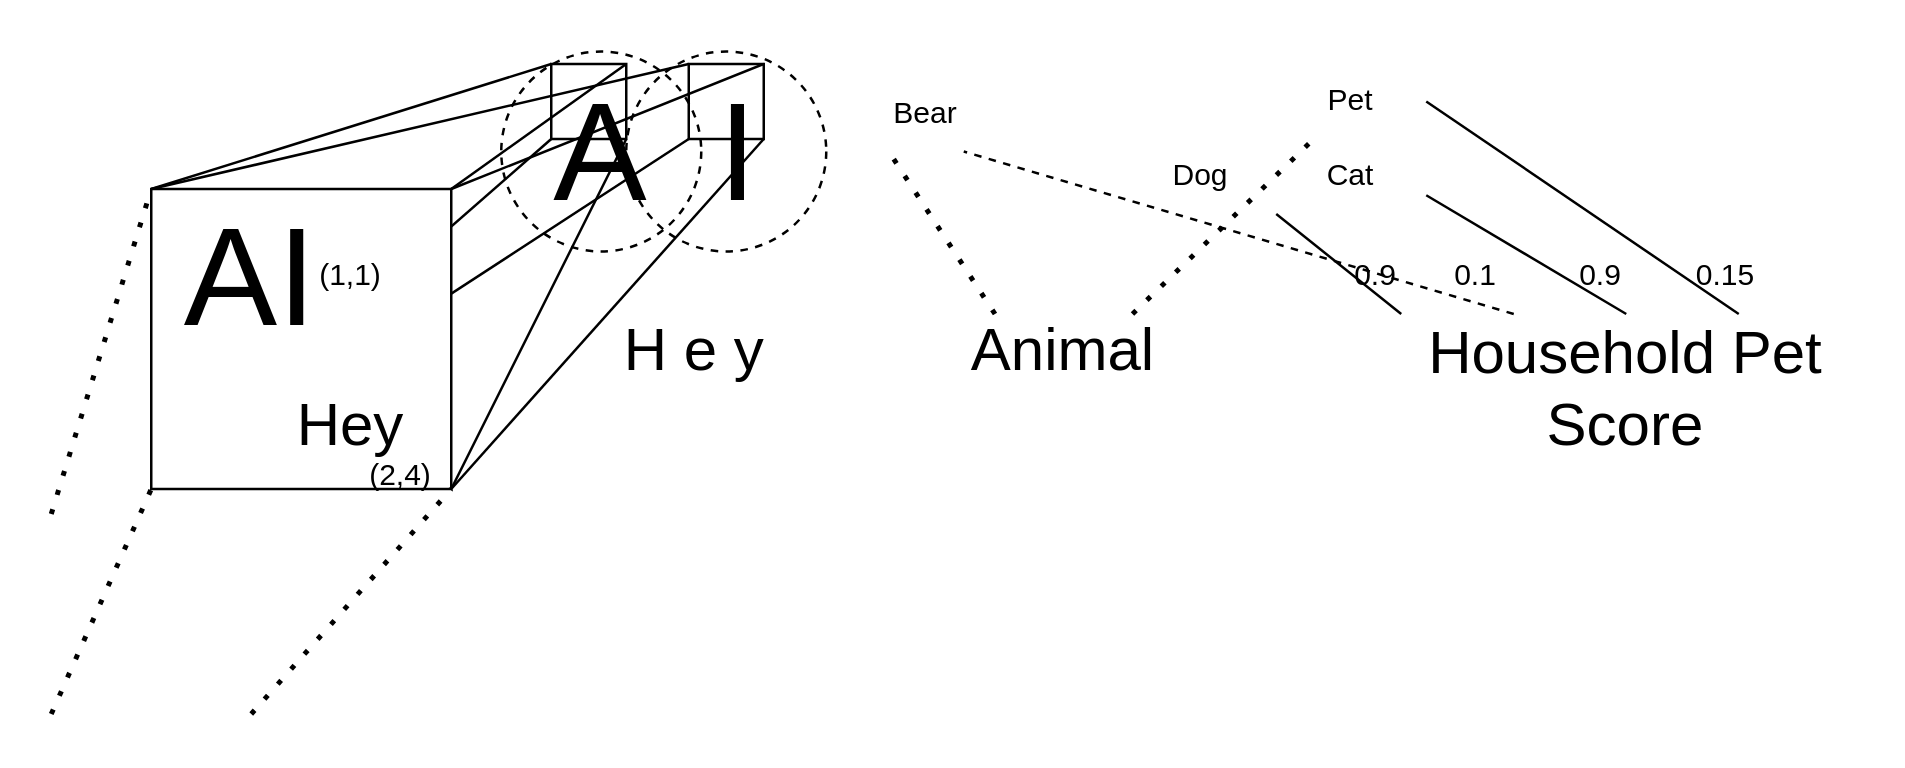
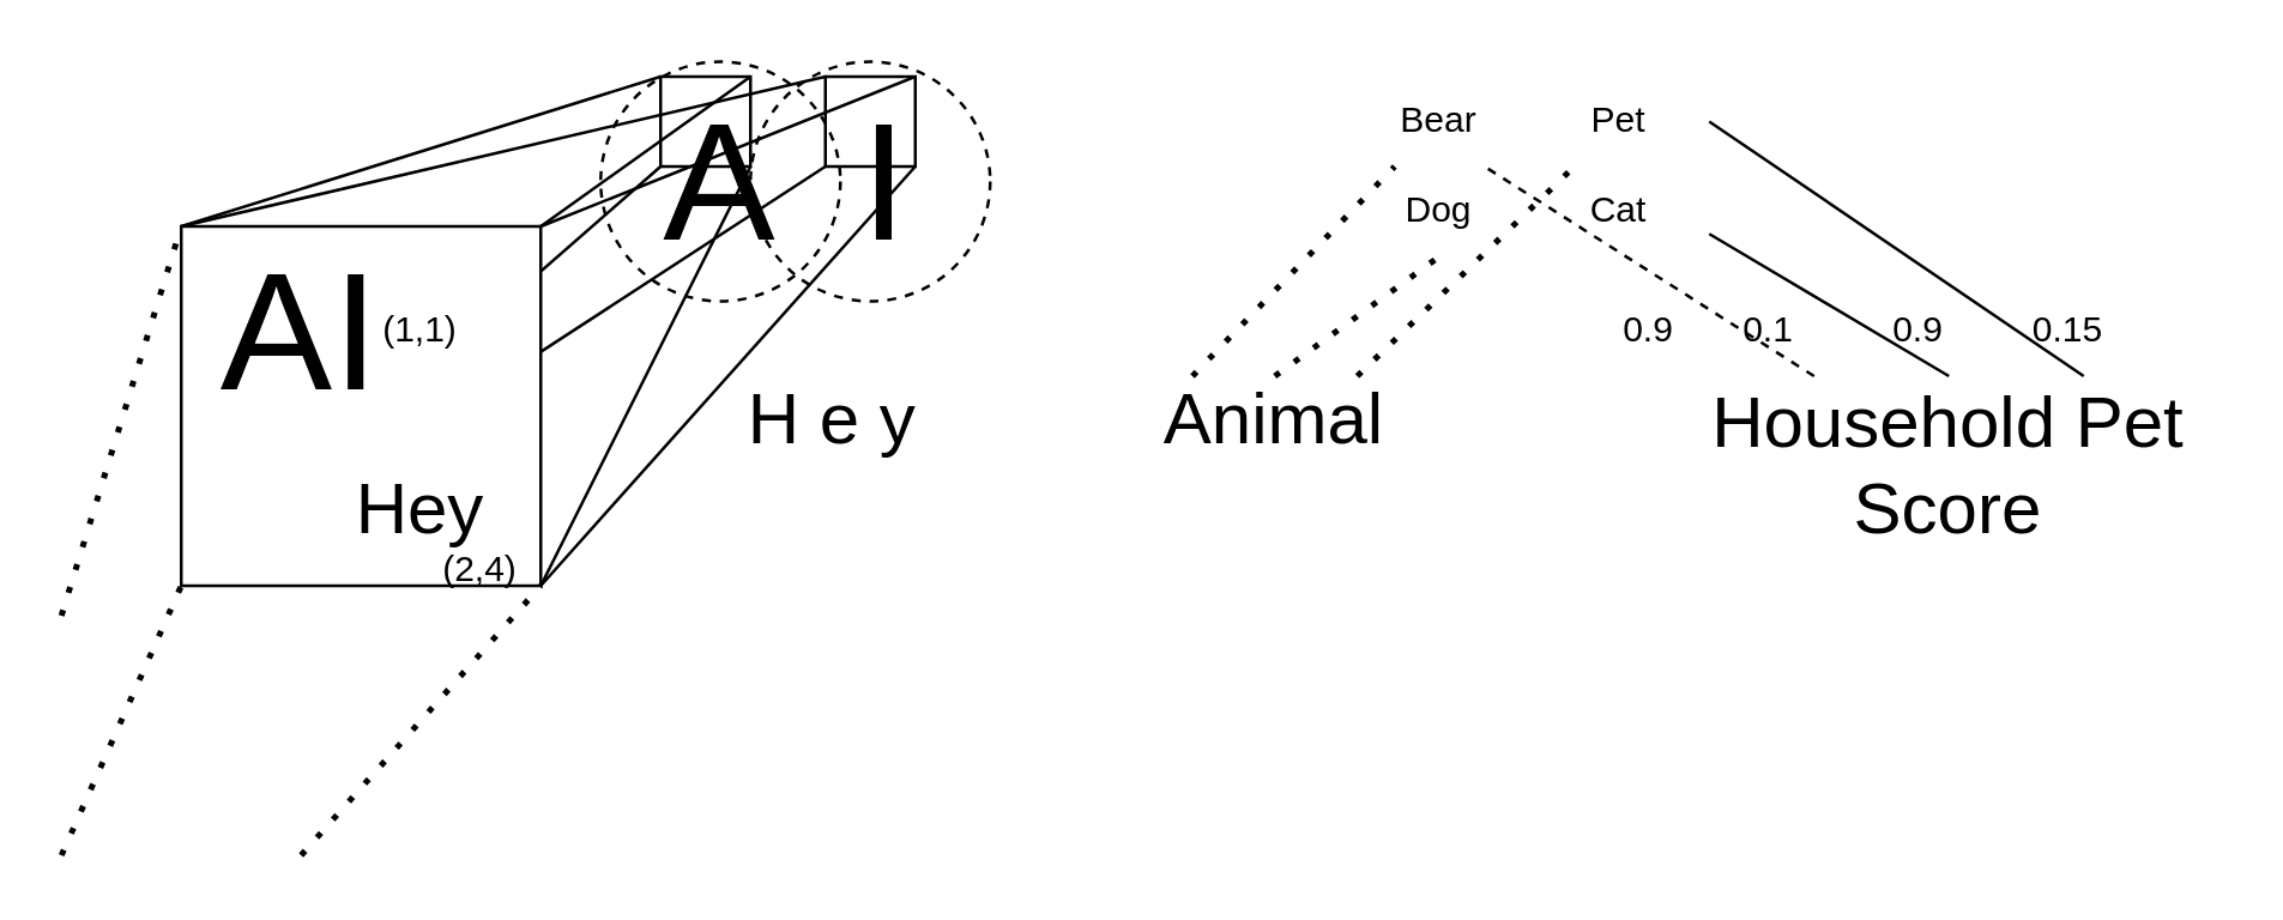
  <mxCell id="0" />
  <mxCell id="1" parent="0" />
  <mxCell id="2" value="&lt;font style=&quot;font-size: 56px;&quot;&gt;A&lt;/font&gt;" style="text;html=1;strokeColor=none;fillColor=none;align=center;verticalAlign=middle;whiteSpace=wrap;rounded=0;" vertex="1" parent="1"><mxGeometry x="210" y="45" width="60" height="30" as="geometry" /></mxCell>
  <mxCell id="3" value="" style="ellipse;whiteSpace=wrap;html=1;aspect=fixed;dashed=1;fillColor=none;" vertex="1" parent="1"><mxGeometry x="200" y="20" width="80" height="80" as="geometry" /></mxCell>
  <mxCell id="4" value="" style="whiteSpace=wrap;html=1;aspect=fixed;fillColor=none;" vertex="1" parent="1"><mxGeometry x="220" y="25" width="30" height="30" as="geometry" /></mxCell>
  <mxCell id="5" value="" style="endArrow=none;html=1;strokeWidth=1;rounded=0;exitX=0;exitY=0;exitDx=0;exitDy=0;entryX=0;entryY=0;entryDx=0;entryDy=0;" edge="1" parent="1" source="10" target="4"><mxGeometry width="50" height="50" relative="1" as="geometry"><mxPoint x="300" y="435" as="sourcePoint" /><mxPoint x="350" y="385" as="targetPoint" /></mxGeometry></mxCell>
  <mxCell id="6" value="" style="endArrow=none;html=1;strokeWidth=1;rounded=0;exitX=1;exitY=0;exitDx=0;exitDy=0;entryX=1;entryY=0;entryDx=0;entryDy=0;" edge="1" parent="1" source="10" target="4"><mxGeometry width="50" height="50" relative="1" as="geometry"><mxPoint x="100" y="85" as="sourcePoint" /><mxPoint x="230" y="35" as="targetPoint" /></mxGeometry></mxCell>
  <mxCell id="7" value="" style="endArrow=none;html=1;strokeWidth=1;rounded=0;exitX=1;exitY=1;exitDx=0;exitDy=0;entryX=1;entryY=1;entryDx=0;entryDy=0;" edge="1" parent="1" source="10" target="4"><mxGeometry width="50" height="50" relative="1" as="geometry"><mxPoint x="180" y="85" as="sourcePoint" /><mxPoint x="270" y="35" as="targetPoint" /></mxGeometry></mxCell>
  <mxCell id="8" value="" style="endArrow=none;html=1;strokeWidth=1;rounded=0;exitX=0;exitY=1;exitDx=0;exitDy=0;entryX=0;entryY=1;entryDx=0;entryDy=0;" edge="1" parent="1" source="10" target="4"><mxGeometry width="50" height="50" relative="1" as="geometry"><mxPoint x="190" y="95" as="sourcePoint" /><mxPoint x="280" y="45" as="targetPoint" /></mxGeometry></mxCell>
  <mxCell id="9" value="" style="endArrow=none;html=1;strokeWidth=1;rounded=0;exitX=0;exitY=1;exitDx=0;exitDy=0;entryX=0;entryY=1;entryDx=0;entryDy=0;" edge="1" parent="1" source="10"><mxGeometry width="50" height="50" relative="1" as="geometry"><mxPoint x="115" y="195" as="sourcePoint" /><mxPoint x="275" y="55" as="targetPoint" /></mxGeometry></mxCell>
  <mxCell id="10" value="" style="whiteSpace=wrap;html=1;aspect=fixed;" vertex="1" parent="1"><mxGeometry x="60" y="75" width="120" height="120" as="geometry" /></mxCell>
  <mxCell id="11" value="" style="ellipse;whiteSpace=wrap;html=1;aspect=fixed;dashed=1;fillColor=none;" vertex="1" parent="1"><mxGeometry x="250" y="20" width="80" height="80" as="geometry" /></mxCell>
  <mxCell id="12" value="&lt;font style=&quot;font-size: 56px;&quot;&gt;I&lt;/font&gt;" style="text;html=1;strokeColor=none;fillColor=none;align=center;verticalAlign=middle;whiteSpace=wrap;rounded=0;" vertex="1" parent="1"><mxGeometry x="265" y="45" width="60" height="30" as="geometry" /></mxCell>
  <mxCell id="13" value="" style="endArrow=none;html=1;strokeWidth=1;rounded=0;exitX=0;exitY=0;exitDx=0;exitDy=0;entryX=0;entryY=0;entryDx=0;entryDy=0;" edge="1" parent="1" source="10"><mxGeometry width="50" height="50" relative="1" as="geometry"><mxPoint x="115" y="75" as="sourcePoint" /><mxPoint x="275" y="25" as="targetPoint" /></mxGeometry></mxCell>
  <mxCell id="14" value="" style="endArrow=none;html=1;strokeWidth=1;rounded=0;exitX=1;exitY=0;exitDx=0;exitDy=0;entryX=1;entryY=0;entryDx=0;entryDy=0;" edge="1" parent="1" source="10"><mxGeometry width="50" height="50" relative="1" as="geometry"><mxPoint x="235" y="75" as="sourcePoint" /><mxPoint x="305" y="25" as="targetPoint" /></mxGeometry></mxCell>
  <mxCell id="15" value="" style="endArrow=none;html=1;strokeWidth=1;rounded=0;entryX=1;entryY=1;entryDx=0;entryDy=0;" edge="1" parent="1"><mxGeometry width="50" height="50" relative="1" as="geometry"><mxPoint x="180" y="195" as="sourcePoint" /><mxPoint x="305" y="55" as="targetPoint" /></mxGeometry></mxCell>
  <mxCell id="16" value="" style="whiteSpace=wrap;html=1;aspect=fixed;fillColor=none;" vertex="1" parent="1"><mxGeometry x="275" y="25" width="30" height="30" as="geometry" /></mxCell>
  <mxCell id="17" value="&lt;font style=&quot;font-size: 56px;&quot;&gt;AI&lt;/font&gt;" style="text;html=1;strokeColor=none;fillColor=none;align=center;verticalAlign=middle;whiteSpace=wrap;rounded=0;strokeWidth=56;" vertex="1" parent="1"><mxGeometry x="70" y="95" width="60" height="30" as="geometry" /></mxCell>
  <mxCell id="18" value="&lt;font style=&quot;font-size: 24px;&quot;&gt;H e y&lt;/font&gt;" style="text;html=1;strokeColor=none;fillColor=none;align=center;verticalAlign=middle;whiteSpace=wrap;rounded=0;" vertex="1" parent="1"><mxGeometry x="150" y="100" width="255" height="80" as="geometry" /></mxCell>
  <mxCell id="19" value="&lt;font style=&quot;font-size: 24px;&quot;&gt;Hey&lt;/font&gt;" style="text;html=1;strokeColor=none;fillColor=none;align=center;verticalAlign=middle;whiteSpace=wrap;rounded=0;" vertex="1" parent="1"><mxGeometry x="110" y="155" width="60" height="30" as="geometry" /></mxCell>
  <mxCell id="20" value="(1,1)" style="text;html=1;strokeColor=none;fillColor=none;align=center;verticalAlign=middle;whiteSpace=wrap;rounded=0;" vertex="1" parent="1"><mxGeometry x="110" y="95" width="60" height="30" as="geometry" /></mxCell>
  <mxCell id="21" value="(2,4)" style="text;html=1;strokeColor=none;fillColor=none;align=center;verticalAlign=middle;whiteSpace=wrap;rounded=0;" vertex="1" parent="1"><mxGeometry x="130" y="175" width="60" height="30" as="geometry" /></mxCell>
  <mxCell id="22" value="" style="endArrow=none;dashed=1;html=1;dashPattern=1 3;strokeWidth=2;rounded=0;" edge="1" parent="1"><mxGeometry width="50" height="50" relative="1" as="geometry"><mxPoint x="20" y="205" as="sourcePoint" /><mxPoint x="60" y="75" as="targetPoint" /></mxGeometry></mxCell>
  <mxCell id="23" value="" style="endArrow=none;dashed=1;html=1;dashPattern=1 3;strokeWidth=2;rounded=0;entryX=0;entryY=1;entryDx=0;entryDy=0;" edge="1" parent="1" target="10"><mxGeometry width="50" height="50" relative="1" as="geometry"><mxPoint x="20" y="285" as="sourcePoint" /><mxPoint x="350" y="255" as="targetPoint" /></mxGeometry></mxCell>
  <mxCell id="24" value="" style="endArrow=none;dashed=1;html=1;dashPattern=1 3;strokeWidth=2;rounded=0;entryX=1;entryY=1;entryDx=0;entryDy=0;" edge="1" parent="1" target="10"><mxGeometry width="50" height="50" relative="1" as="geometry"><mxPoint x="100" y="285" as="sourcePoint" /><mxPoint x="350" y="255" as="targetPoint" /></mxGeometry></mxCell>
- <mxCell id="25" value="Bear" style="text;html=1;strokeColor=none;fillColor=none;align=center;verticalAlign=middle;whiteSpace=wrap;rounded=0;" vertex="1" parent="1"><mxGeometry x="340" y="30" width="60" height="30" as="geometry" /></mxCell>
+ <mxCell id="25" value="Bear" style="text;html=1;strokeColor=none;fillColor=none;align=center;verticalAlign=middle;whiteSpace=wrap;rounded=0;" vertex="1" parent="1"><mxGeometry x="450" y="25" width="60" height="30" as="geometry" /></mxCell>
  <mxCell id="26" value="Pet" style="text;html=1;strokeColor=none;fillColor=none;align=center;verticalAlign=middle;whiteSpace=wrap;rounded=0;" vertex="1" parent="1"><mxGeometry x="510" y="25" width="60" height="30" as="geometry" /></mxCell>
  <mxCell id="27" value="Dog" style="text;html=1;strokeColor=none;fillColor=none;align=center;verticalAlign=middle;whiteSpace=wrap;rounded=0;" vertex="1" parent="1"><mxGeometry x="450" y="55" width="60" height="30" as="geometry" /></mxCell>
  <mxCell id="28" value="Cat" style="text;html=1;strokeColor=none;fillColor=none;align=center;verticalAlign=middle;whiteSpace=wrap;rounded=0;" vertex="1" parent="1"><mxGeometry x="510" y="55" width="60" height="30" as="geometry" /></mxCell>
  <mxCell id="29" value="&lt;font style=&quot;font-size: 24px;&quot;&gt;Animal&lt;/font&gt;" style="text;html=1;strokeColor=none;fillColor=none;align=center;verticalAlign=middle;whiteSpace=wrap;rounded=0;" vertex="1" parent="1"><mxGeometry x="370" y="125" width="110" height="30" as="geometry" /></mxCell>
  <mxCell id="30" value="" style="endArrow=none;dashed=1;html=1;dashPattern=1 3;strokeWidth=2;rounded=0;entryX=0.25;entryY=1;entryDx=0;entryDy=0;exitX=0.25;exitY=0;exitDx=0;exitDy=0;" edge="1" parent="1" source="29" target="25"><mxGeometry width="50" height="50" relative="1" as="geometry"><mxPoint x="300" y="295" as="sourcePoint" /><mxPoint x="350" y="245" as="targetPoint" /></mxGeometry></mxCell>
+ <mxCell id="31" value="" style="endArrow=none;dashed=1;html=1;dashPattern=1 3;strokeWidth=2;rounded=0;entryX=0.5;entryY=1;entryDx=0;entryDy=0;exitX=0.5;exitY=0;exitDx=0;exitDy=0;" edge="1" parent="1" source="29" target="27"><mxGeometry width="50" height="50" relative="1" as="geometry"><mxPoint x="300" y="295" as="sourcePoint" /><mxPoint x="350" y="245" as="targetPoint" /></mxGeometry></mxCell>
  <mxCell id="32" value="" style="endArrow=none;dashed=1;html=1;dashPattern=1 3;strokeWidth=2;rounded=0;entryX=0.25;entryY=1;entryDx=0;entryDy=0;exitX=0.75;exitY=0;exitDx=0;exitDy=0;" edge="1" parent="1" source="29" target="26"><mxGeometry width="50" height="50" relative="1" as="geometry"><mxPoint x="300" y="295" as="sourcePoint" /><mxPoint x="350" y="245" as="targetPoint" /></mxGeometry></mxCell>
  <mxCell id="33" value="&lt;font style=&quot;font-size: 24px;&quot;&gt;Household Pet Score&lt;/font&gt;" style="text;html=1;strokeColor=none;fillColor=none;align=center;verticalAlign=middle;whiteSpace=wrap;rounded=0;" vertex="1" parent="1"><mxGeometry x="560" y="125" width="180" height="60" as="geometry" /></mxCell>
  <mxCell id="34" value="" style="endArrow=none;html=1;rounded=0;entryX=1;entryY=0.5;entryDx=0;entryDy=0;exitX=0.75;exitY=0;exitDx=0;exitDy=0;" edge="1" parent="1" source="33" target="26"><mxGeometry width="50" height="50" relative="1" as="geometry"><mxPoint x="300" y="265" as="sourcePoint" /><mxPoint x="350" y="215" as="targetPoint" /></mxGeometry></mxCell>
  <mxCell id="35" value="" style="endArrow=none;html=1;rounded=0;entryX=0.75;entryY=1;entryDx=0;entryDy=0;exitX=0.25;exitY=0;exitDx=0;exitDy=0;dashed=1;" edge="1" parent="1" source="33" target="25"><mxGeometry width="50" height="50" relative="1" as="geometry"><mxPoint x="300" y="265" as="sourcePoint" /><mxPoint x="350" y="215" as="targetPoint" /></mxGeometry></mxCell>
- <mxCell id="36" value="" style="endArrow=none;html=1;rounded=0;entryX=1;entryY=1;entryDx=0;entryDy=0;exitX=0;exitY=0;exitDx=0;exitDy=0;" edge="1" parent="1" source="33" target="27"><mxGeometry width="50" height="50" relative="1" as="geometry"><mxPoint x="300" y="265" as="sourcePoint" /><mxPoint x="350" y="215" as="targetPoint" /></mxGeometry></mxCell>
  <mxCell id="37" value="" style="endArrow=none;html=1;rounded=0;entryX=1;entryY=0.75;entryDx=0;entryDy=0;exitX=0.5;exitY=0;exitDx=0;exitDy=0;" edge="1" parent="1" source="33" target="28"><mxGeometry width="50" height="50" relative="1" as="geometry"><mxPoint x="300" y="265" as="sourcePoint" /><mxPoint x="350" y="215" as="targetPoint" /></mxGeometry></mxCell>
  <mxCell id="38" value="0.1" style="text;html=1;strokeColor=none;fillColor=none;align=center;verticalAlign=middle;whiteSpace=wrap;rounded=0;" vertex="1" parent="1"><mxGeometry x="560" y="95" width="60" height="30" as="geometry" /></mxCell>
  <mxCell id="39" value="0.9" style="text;html=1;strokeColor=none;fillColor=none;align=center;verticalAlign=middle;whiteSpace=wrap;rounded=0;" vertex="1" parent="1"><mxGeometry x="520" y="95" width="60" height="30" as="geometry" /></mxCell>
  <mxCell id="40" value="0.9" style="text;html=1;strokeColor=none;fillColor=none;align=center;verticalAlign=middle;whiteSpace=wrap;rounded=0;" vertex="1" parent="1"><mxGeometry x="610" y="95" width="60" height="30" as="geometry" /></mxCell>
  <mxCell id="41" value="0.15" style="text;html=1;strokeColor=none;fillColor=none;align=center;verticalAlign=middle;whiteSpace=wrap;rounded=0;" vertex="1" parent="1"><mxGeometry x="660" y="95" width="60" height="30" as="geometry" /></mxCell>
